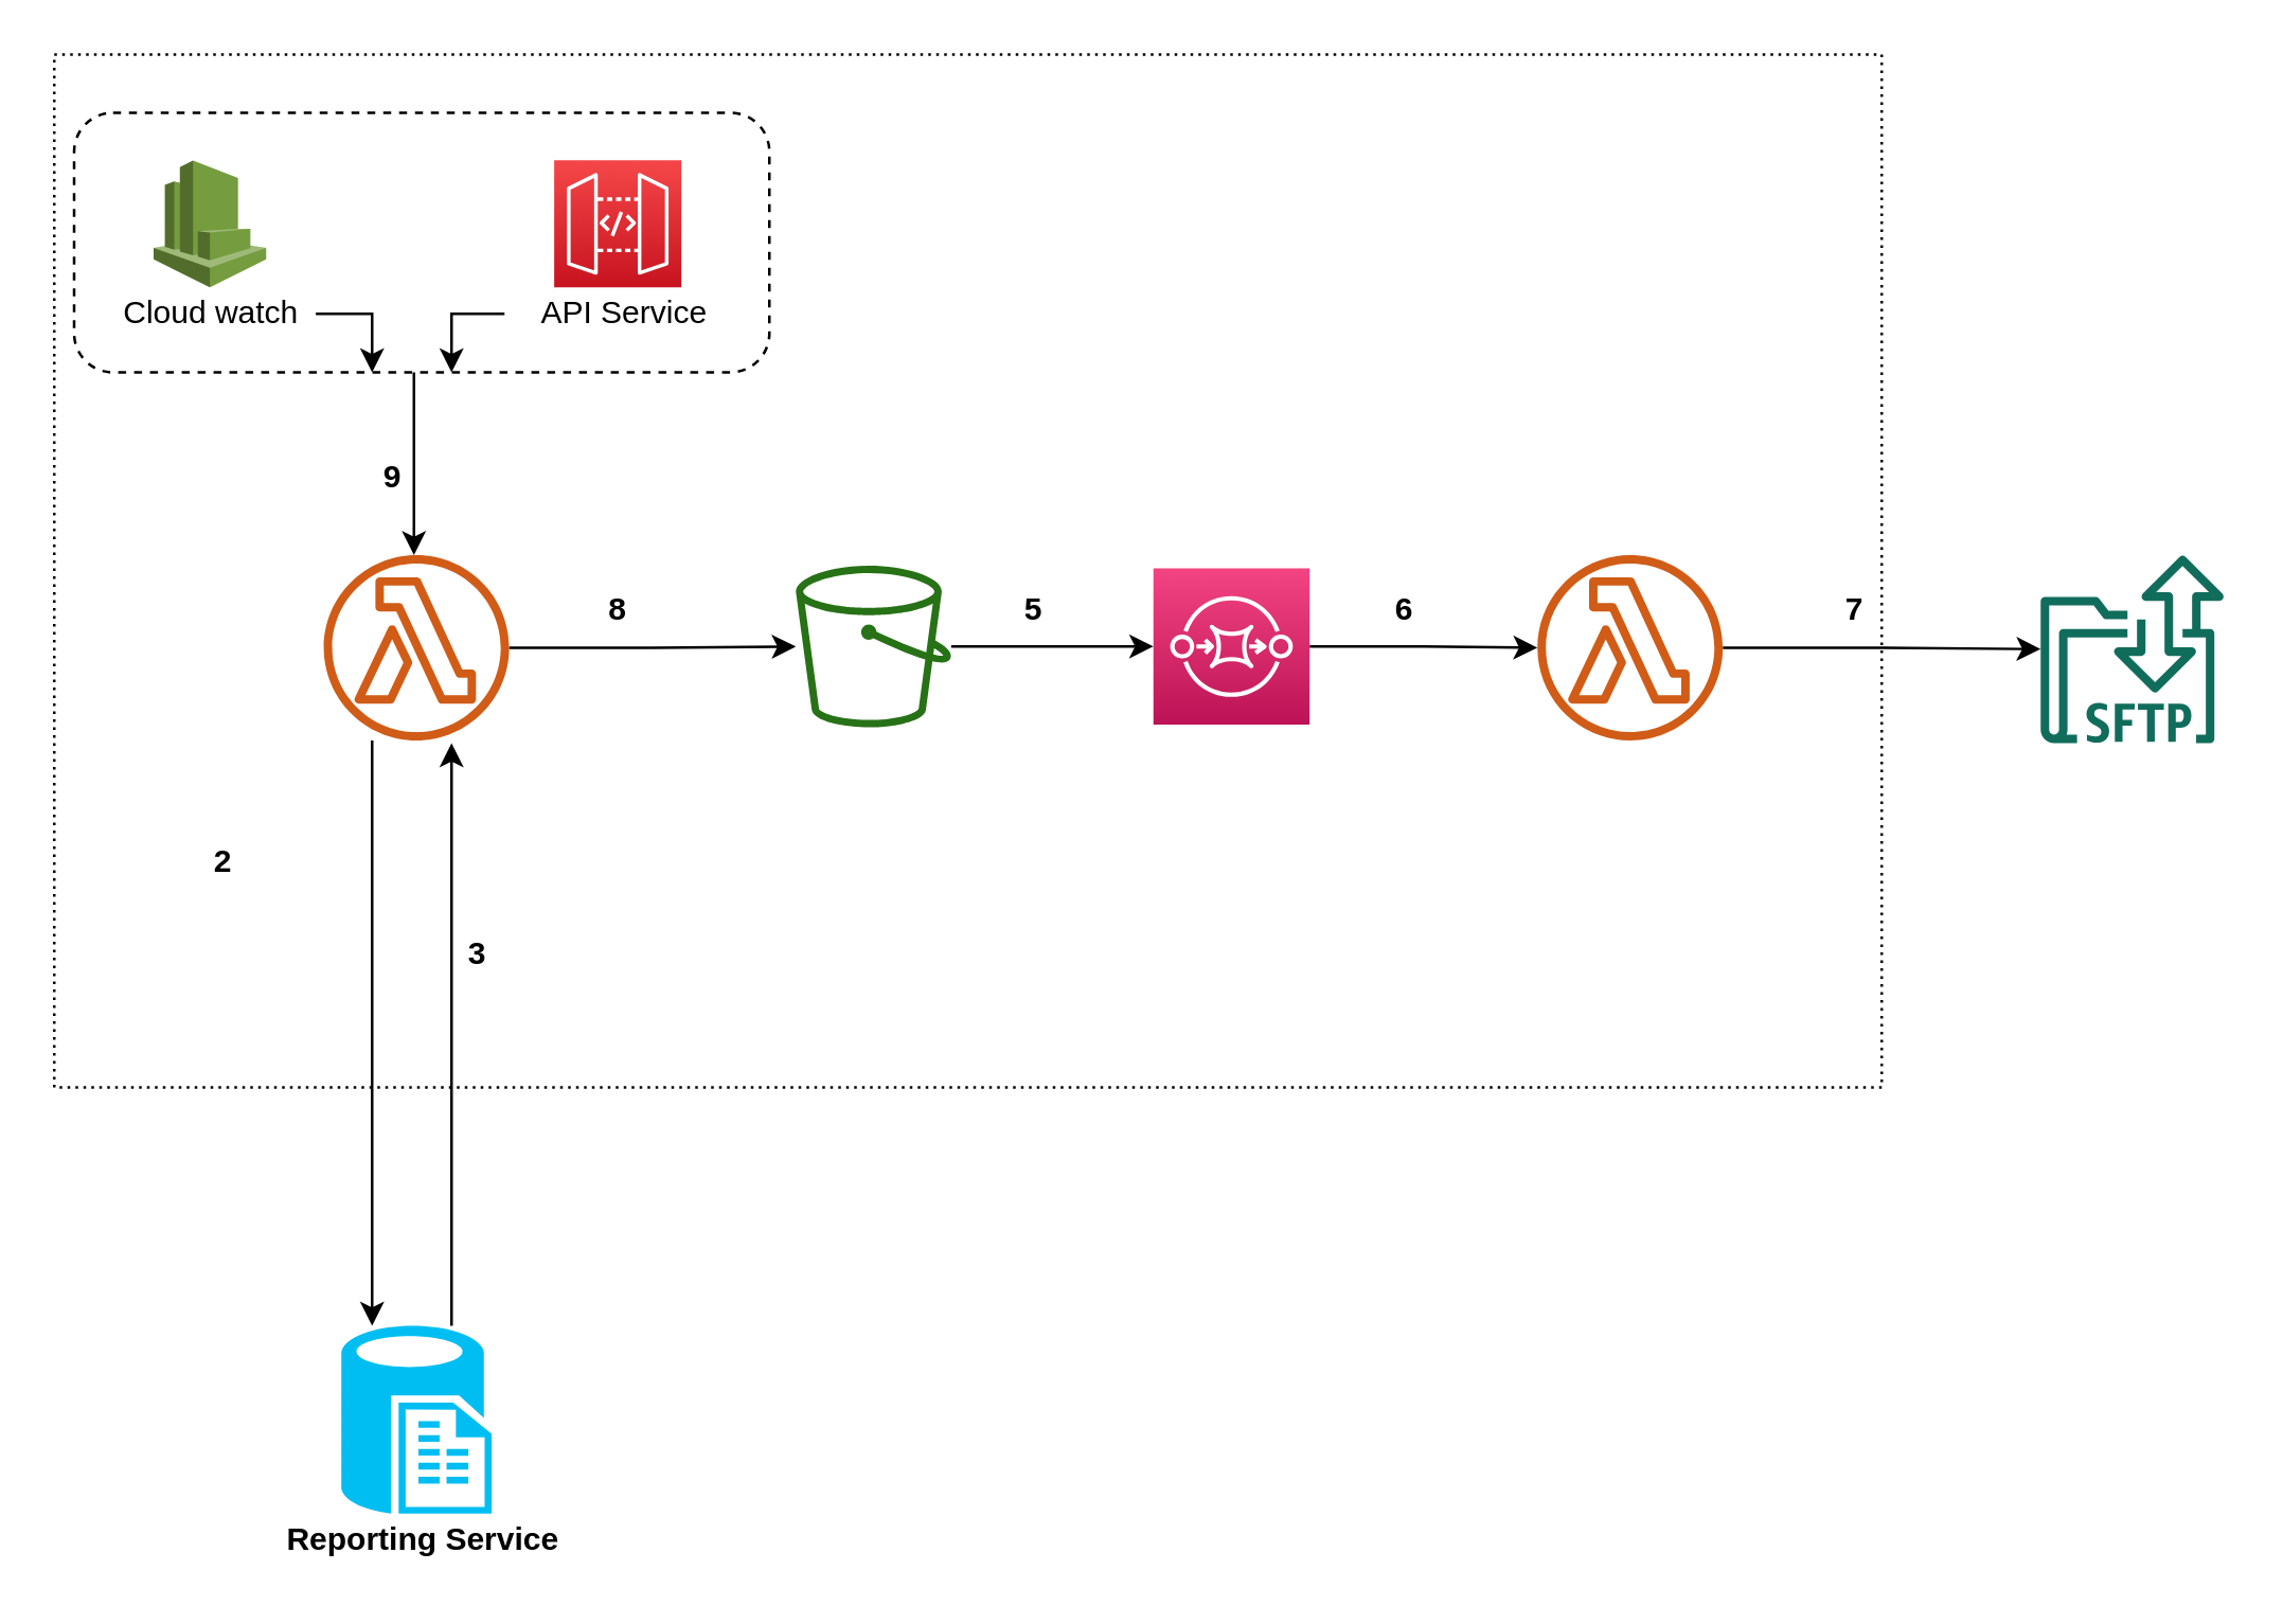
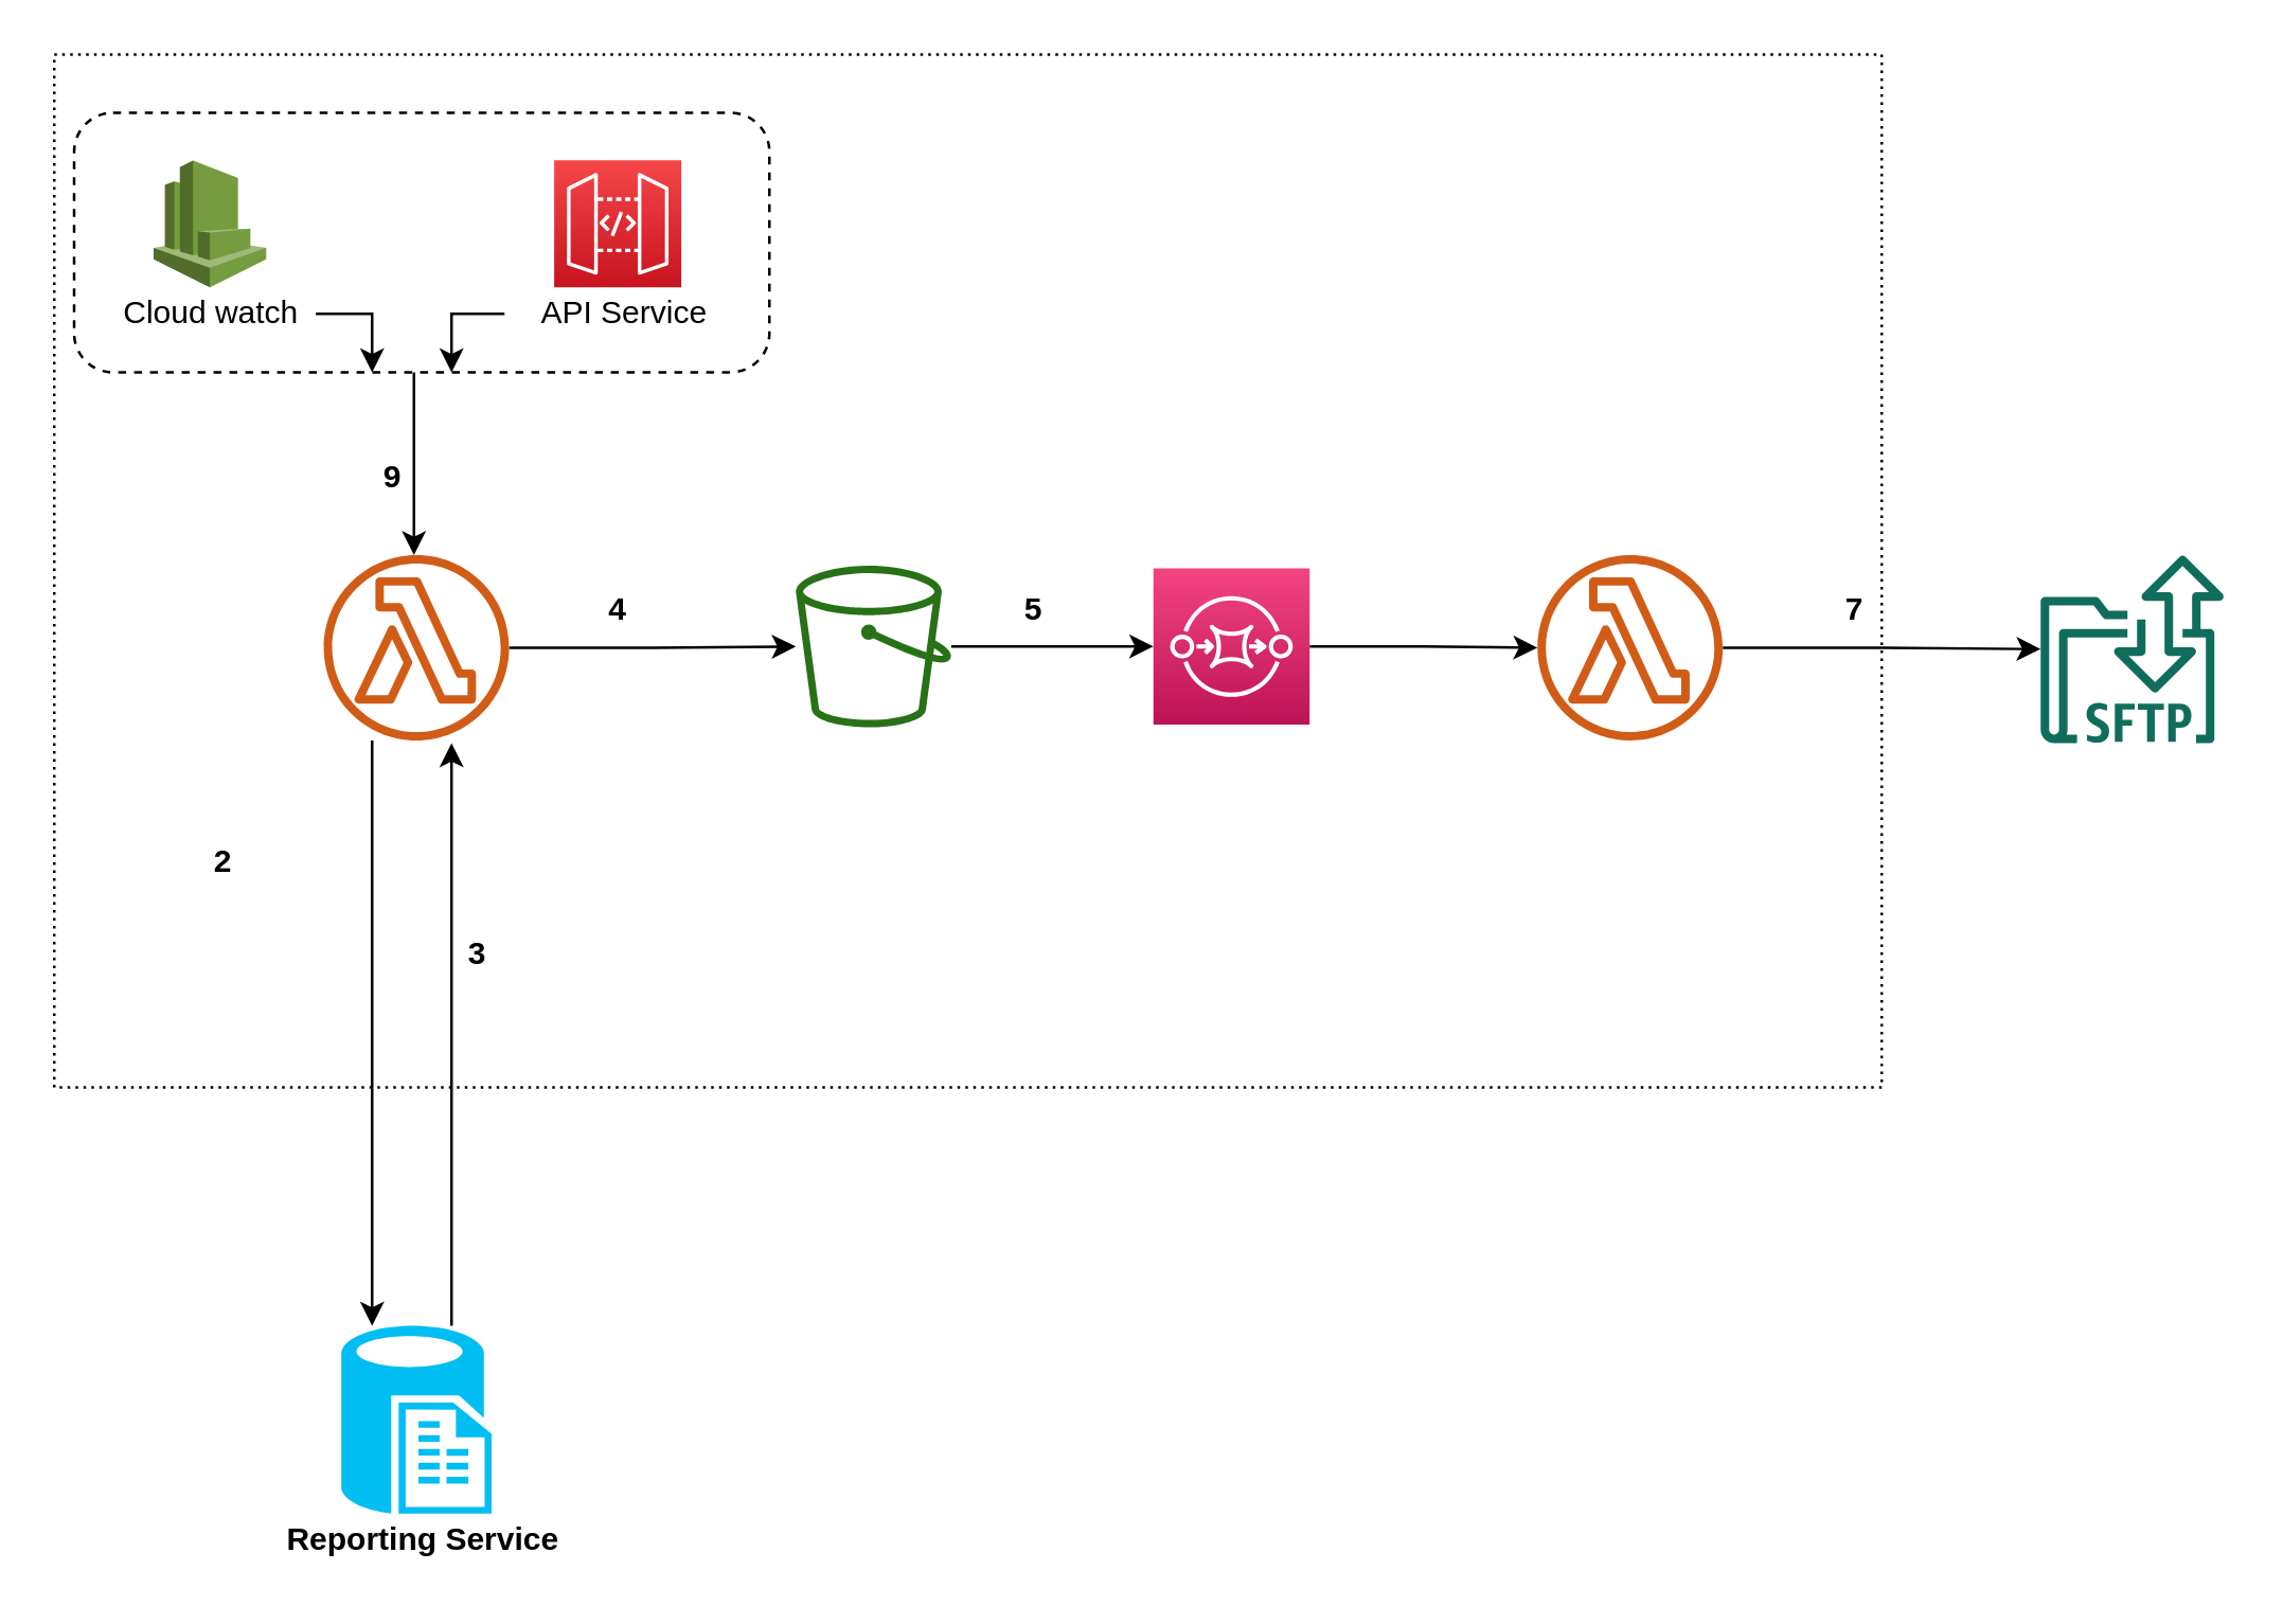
  <mxCell id="0" />
  <mxCell id="1" parent="0" />
  <mxCell id="2" value="" style="rounded=0;whiteSpace=wrap;html=1;dashed=1;dashPattern=1 2;fillColor=none;" vertex="1" parent="1"><mxGeometry x="20" y="20" width="690" height="390" as="geometry" /></mxCell>
  <mxCell id="3" style="edgeStyle=orthogonalEdgeStyle;rounded=0;orthogonalLoop=1;jettySize=auto;html=1;" parent="1" edge="1"><mxGeometry relative="1" as="geometry"><mxPoint x="155.8" y="140" as="sourcePoint" /><mxPoint x="155.8" y="209" as="targetPoint" /><Array as="points"><mxPoint x="156" y="180" /><mxPoint x="156" y="180" /></Array></mxGeometry></mxCell>
  <mxCell id="4" value="" style="rounded=1;whiteSpace=wrap;html=1;dashed=1;fillColor=none;" parent="1" vertex="1"><mxGeometry x="27.5" y="41.98" width="262.5" height="98.02" as="geometry" /></mxCell>
  <mxCell id="5" style="edgeStyle=orthogonalEdgeStyle;rounded=0;orthogonalLoop=1;jettySize=auto;html=1;exitX=1;exitY=0.5;exitDx=0;exitDy=0;exitPerimeter=0;" edge="1" parent="1" source="6" target="22"><mxGeometry relative="1" as="geometry" /></mxCell>
  <mxCell id="6" value="" style="points=[[0,0,0],[0.25,0,0],[0.5,0,0],[0.75,0,0],[1,0,0],[0,1,0],[0.25,1,0],[0.5,1,0],[0.75,1,0],[1,1,0],[0,0.25,0],[0,0.5,0],[0,0.75,0],[1,0.25,0],[1,0.5,0],[1,0.75,0]];outlineConnect=0;fontColor=#232F3E;gradientColor=#F34482;gradientDirection=north;fillColor=#BC1356;strokeColor=#ffffff;dashed=0;verticalLabelPosition=bottom;verticalAlign=top;align=center;html=1;fontSize=12;fontStyle=0;aspect=fixed;shape=mxgraph.aws4.resourceIcon;resIcon=mxgraph.aws4.sqs;" parent="1" vertex="1"><mxGeometry x="435" y="214.01" width="58.99" height="58.99" as="geometry" /></mxCell>
  <mxCell id="7" style="edgeStyle=orthogonalEdgeStyle;rounded=0;orthogonalLoop=1;jettySize=auto;html=1;" edge="1" parent="1" source="9" target="20"><mxGeometry relative="1" as="geometry"><Array as="points"><mxPoint x="140" y="360" /><mxPoint x="140" y="360" /></Array></mxGeometry></mxCell>
  <mxCell id="8" style="edgeStyle=orthogonalEdgeStyle;rounded=0;orthogonalLoop=1;jettySize=auto;html=1;" edge="1" parent="1" source="9" target="18"><mxGeometry relative="1" as="geometry" /></mxCell>
  <mxCell id="9" value="" style="outlineConnect=0;fontColor=#232F3E;gradientColor=none;fillColor=#D05C17;strokeColor=none;dashed=0;verticalLabelPosition=bottom;verticalAlign=top;align=center;html=1;fontSize=12;fontStyle=0;aspect=fixed;pointerEvents=1;shape=mxgraph.aws4.lambda_function;" parent="1" vertex="1"><mxGeometry x="121.75" y="209" width="70" height="70" as="geometry" /></mxCell>
  <mxCell id="10" value="" style="points=[[0,0,0],[0.25,0,0],[0.5,0,0],[0.75,0,0],[1,0,0],[0,1,0],[0.25,1,0],[0.5,1,0],[0.75,1,0],[1,1,0],[0,0.25,0],[0,0.5,0],[0,0.75,0],[1,0.25,0],[1,0.5,0],[1,0.75,0]];outlineConnect=0;fontColor=#232F3E;gradientColor=#F54749;gradientDirection=north;fillColor=#C7131F;strokeColor=#ffffff;dashed=0;verticalLabelPosition=bottom;verticalAlign=top;align=center;html=1;fontSize=12;fontStyle=0;aspect=fixed;shape=mxgraph.aws4.resourceIcon;resIcon=mxgraph.aws4.api_gateway;" parent="1" vertex="1"><mxGeometry x="208.75" y="59.91" width="48" height="48" as="geometry" /></mxCell>
  <mxCell id="11" value="" style="outlineConnect=0;dashed=0;verticalLabelPosition=bottom;verticalAlign=top;align=center;html=1;shape=mxgraph.aws3.cloudwatch;fillColor=#759C3E;gradientColor=none;" parent="1" vertex="1"><mxGeometry x="57.5" y="60" width="42.5" height="47.91" as="geometry" /></mxCell>
  <mxCell id="12" style="edgeStyle=orthogonalEdgeStyle;rounded=0;orthogonalLoop=1;jettySize=auto;html=1;" parent="1" source="13" edge="1"><mxGeometry relative="1" as="geometry"><mxPoint x="140" y="140" as="targetPoint" /><Array as="points"><mxPoint x="140" y="118" /></Array></mxGeometry></mxCell>
  <mxCell id="13" value="Cloud watch" style="text;html=1;align=center;verticalAlign=middle;resizable=0;points=[];autosize=1;strokeColor=none;" parent="1" vertex="1"><mxGeometry x="38.75" y="107.91" width="80" height="20" as="geometry" /></mxCell>
  <mxCell id="14" style="edgeStyle=orthogonalEdgeStyle;rounded=0;orthogonalLoop=1;jettySize=auto;html=1;" parent="1" source="15" edge="1"><mxGeometry relative="1" as="geometry"><mxPoint x="170" y="140" as="targetPoint" /><Array as="points"><mxPoint x="170" y="118" /></Array></mxGeometry></mxCell>
  <mxCell id="15" value="API Service" style="text;html=1;align=center;verticalAlign=middle;resizable=0;points=[];autosize=1;strokeColor=none;" parent="1" vertex="1"><mxGeometry x="190" y="107.91" width="90" height="20" as="geometry" /></mxCell>
  <mxCell id="16" value="" style="outlineConnect=0;fontColor=#232F3E;gradientColor=none;fillColor=#116D5B;strokeColor=none;dashed=0;verticalLabelPosition=bottom;verticalAlign=top;align=center;html=1;fontSize=12;fontStyle=0;aspect=fixed;shape=mxgraph.aws4.transfer_for_sftp_resource;" parent="1" vertex="1"><mxGeometry x="770" y="209" width="69.18" height="71" as="geometry" /></mxCell>
  <mxCell id="17" style="edgeStyle=orthogonalEdgeStyle;rounded=0;orthogonalLoop=1;jettySize=auto;html=1;" edge="1" parent="1" source="18" target="6"><mxGeometry relative="1" as="geometry" /></mxCell>
  <mxCell id="18" value="" style="outlineConnect=0;fontColor=#232F3E;gradientColor=none;fillColor=#277116;strokeColor=none;dashed=0;verticalLabelPosition=bottom;verticalAlign=top;align=center;html=1;fontSize=12;fontStyle=0;aspect=fixed;pointerEvents=1;shape=mxgraph.aws4.bucket;" parent="1" vertex="1"><mxGeometry x="300" y="213.01" width="58.64" height="60.99" as="geometry" /></mxCell>
  <mxCell id="19" style="edgeStyle=orthogonalEdgeStyle;rounded=0;orthogonalLoop=1;jettySize=auto;html=1;" edge="1" parent="1" source="20"><mxGeometry relative="1" as="geometry"><mxPoint x="170" y="280" as="targetPoint" /><Array as="points"><mxPoint x="170" y="290" /></Array></mxGeometry></mxCell>
  <mxCell id="20" value="" style="verticalLabelPosition=bottom;html=1;verticalAlign=top;align=center;strokeColor=none;fillColor=#00BEF2;shape=mxgraph.azure.sql_reporting;dashed=1;" parent="1" vertex="1"><mxGeometry x="128.38" y="500" width="56.75" height="70.94" as="geometry" /></mxCell>
  <mxCell id="21" style="edgeStyle=orthogonalEdgeStyle;rounded=0;orthogonalLoop=1;jettySize=auto;html=1;" edge="1" parent="1" source="22" target="16"><mxGeometry relative="1" as="geometry" /></mxCell>
  <mxCell id="22" value="" style="outlineConnect=0;fontColor=#232F3E;gradientColor=none;fillColor=#D05C17;strokeColor=none;dashed=0;verticalLabelPosition=bottom;verticalAlign=top;align=center;html=1;fontSize=12;fontStyle=0;aspect=fixed;pointerEvents=1;shape=mxgraph.aws4.lambda_function;" vertex="1" parent="1"><mxGeometry x="580" y="209.01" width="69.99" height="69.99" as="geometry" /></mxCell>
  <mxCell id="23" value="Reporting Service" style="text;html=1;align=center;verticalAlign=middle;resizable=0;points=[];autosize=1;strokeColor=none;fontStyle=1" vertex="1" parent="1"><mxGeometry x="98.75" y="570.94" width="120" height="20" as="geometry" /></mxCell>
  <mxCell id="24" value="9" style="text;html=1;strokeColor=none;fillColor=none;align=center;verticalAlign=middle;whiteSpace=wrap;rounded=0;dashed=1;dashPattern=1 2;fontStyle=1" vertex="1" parent="1"><mxGeometry x="128.38" y="170" width="40" height="20" as="geometry" /></mxCell>
  <mxCell id="25" value="2" style="text;html=1;strokeColor=none;fillColor=none;align=center;verticalAlign=middle;whiteSpace=wrap;rounded=0;dashed=1;dashPattern=1 2;fontStyle=1" vertex="1" parent="1"><mxGeometry x="63.75" y="315" width="40" height="20" as="geometry" /></mxCell>
  <mxCell id="26" value="3" style="text;html=1;strokeColor=none;fillColor=none;align=center;verticalAlign=middle;whiteSpace=wrap;rounded=0;dashed=1;dashPattern=1 2;fontStyle=1" vertex="1" parent="1"><mxGeometry x="160" y="350" width="40" height="20" as="geometry" /></mxCell>
- <mxCell id="27" value="8" style="text;html=1;strokeColor=none;fillColor=none;align=center;verticalAlign=middle;whiteSpace=wrap;rounded=0;dashed=1;dashPattern=1 2;fontStyle=1" vertex="1" parent="1"><mxGeometry x="212.75" y="220" width="40" height="20" as="geometry" /></mxCell>
+ <mxCell id="27" value="4" style="text;html=1;strokeColor=none;fillColor=none;align=center;verticalAlign=middle;whiteSpace=wrap;rounded=0;dashed=1;dashPattern=1 2;fontStyle=1" vertex="1" parent="1"><mxGeometry x="212.75" y="220" width="40" height="20" as="geometry" /></mxCell>
  <mxCell id="28" value="5" style="text;html=1;strokeColor=none;fillColor=none;align=center;verticalAlign=middle;whiteSpace=wrap;rounded=0;dashed=1;dashPattern=1 2;fontStyle=1" vertex="1" parent="1"><mxGeometry x="370" y="220" width="40" height="20" as="geometry" /></mxCell>
- <mxCell id="29" value="6" style="text;html=1;strokeColor=none;fillColor=none;align=center;verticalAlign=middle;whiteSpace=wrap;rounded=0;dashed=1;dashPattern=1 2;fontStyle=1" vertex="1" parent="1"><mxGeometry x="510" y="220" width="40" height="20" as="geometry" /></mxCell>
  <mxCell id="30" value="7" style="text;html=1;strokeColor=none;fillColor=none;align=center;verticalAlign=middle;whiteSpace=wrap;rounded=0;dashed=1;dashPattern=1 2;fontStyle=1" vertex="1" parent="1"><mxGeometry x="680" y="220" width="40" height="20" as="geometry" /></mxCell>
